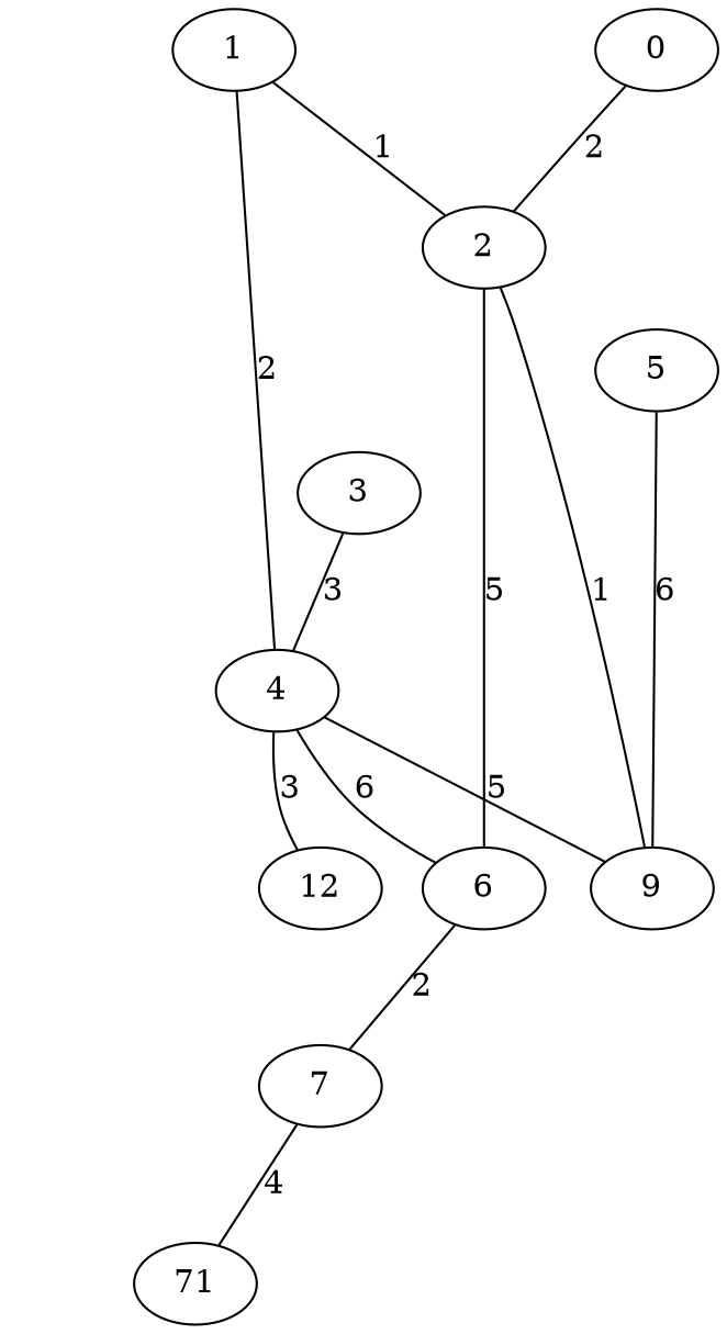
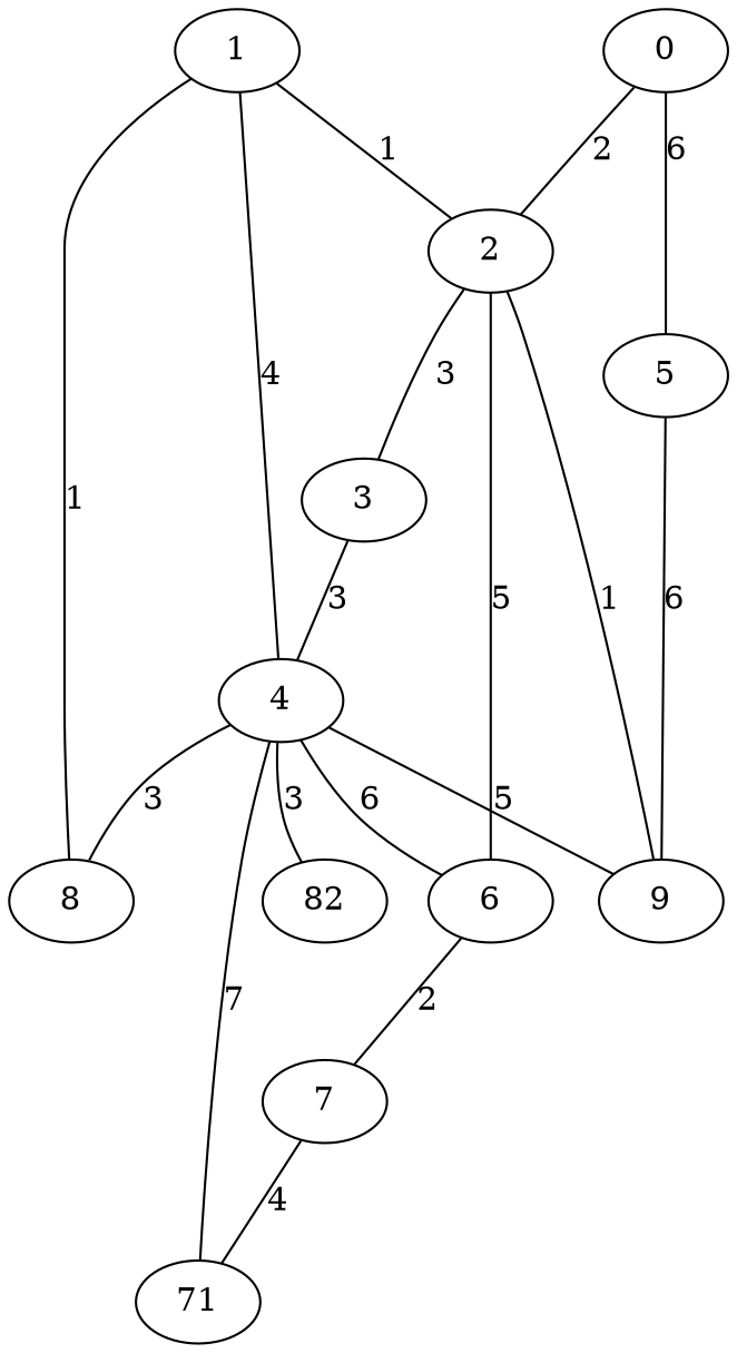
  graph {
    node [habit=2 x=6 y=6]
    edge [weight=3]
    0 [base=1 habit=7 x=1]
    2 [habit=8 x=3 y=7]
    5 [habit=7 x=2 y=10]
    3 [x=3 y=4]
    6 [habit=3 y=9]
    9 [x=5 y=10]
    4 [habit=10 y=5]
    1 [x=5 y=5]
-   12 [habit=4 x=4 y=1]
+   8 [base=2 habit=3 y=2]
+   12 [habit=4 x=4 y=1 label=82]
    n11 [habit=10 label=71 x=10]
    7 [habit=6 x=8 y=8]
    0 -- 2 [label=2 weight=2]
+   0 -- 5 [label=6 weight=6]
+   2 -- 3 [label=3]
    2 -- 6 [label=5 weight=4]
    2 -- 9 [label=1 weight=1]
    5 -- 9 [label=6 weight=6]
    3 -- 4 [label=3]
    6 -- 7 [label=2 weight=1]
    4 -- 6 [label=6 weight=6]
    4 -- 9 [label=5 weight=5]
+   4 -- 8 [label=3]
    4 -- 12 [label=3]
+   4 -- n11 [label=7 weight=7]
    1 -- 2 [label=1 weight=1]
-   1 -- 4 [label=2 weight=4]
+   1 -- 4 [label=4 weight=4]
+   1 -- 8 [label=1 weight=1]
    7 -- n11 [label=4 weight=4]
  }
